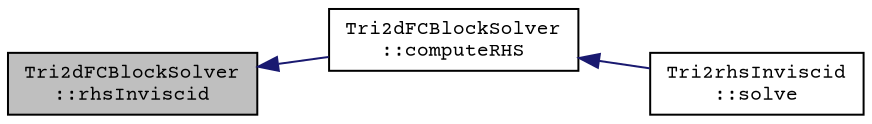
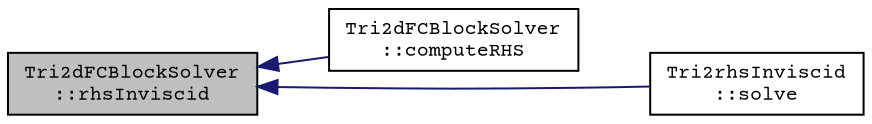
  digraph {
    fontname="Courier Prime"
    rankdir=LR
    node [color=black fillcolor=white fontname="Courier Prime" fontsize=10 shape=record style=filled]
    edge [color=midnightblue dir=back fontname="Courier Prime" fontsize=10 labelfontname=Helvetica labelfontsize=10 style=solid]
    n1 [fillcolor=grey75 fontcolor=black height=0.2 label="Tri2dFCBlockSolver\l::rhsInviscid" width=0.4]
    n2 [height=0.2 label="Tri2dFCBlockSolver\l::computeRHS" width=0.4]
    n3 [height=0.2 label="Tri2rhsInviscid\l::solve" width=0.4]
    n1 -> n2
-   n2 -> n3
+   n1 -> n3
  }
